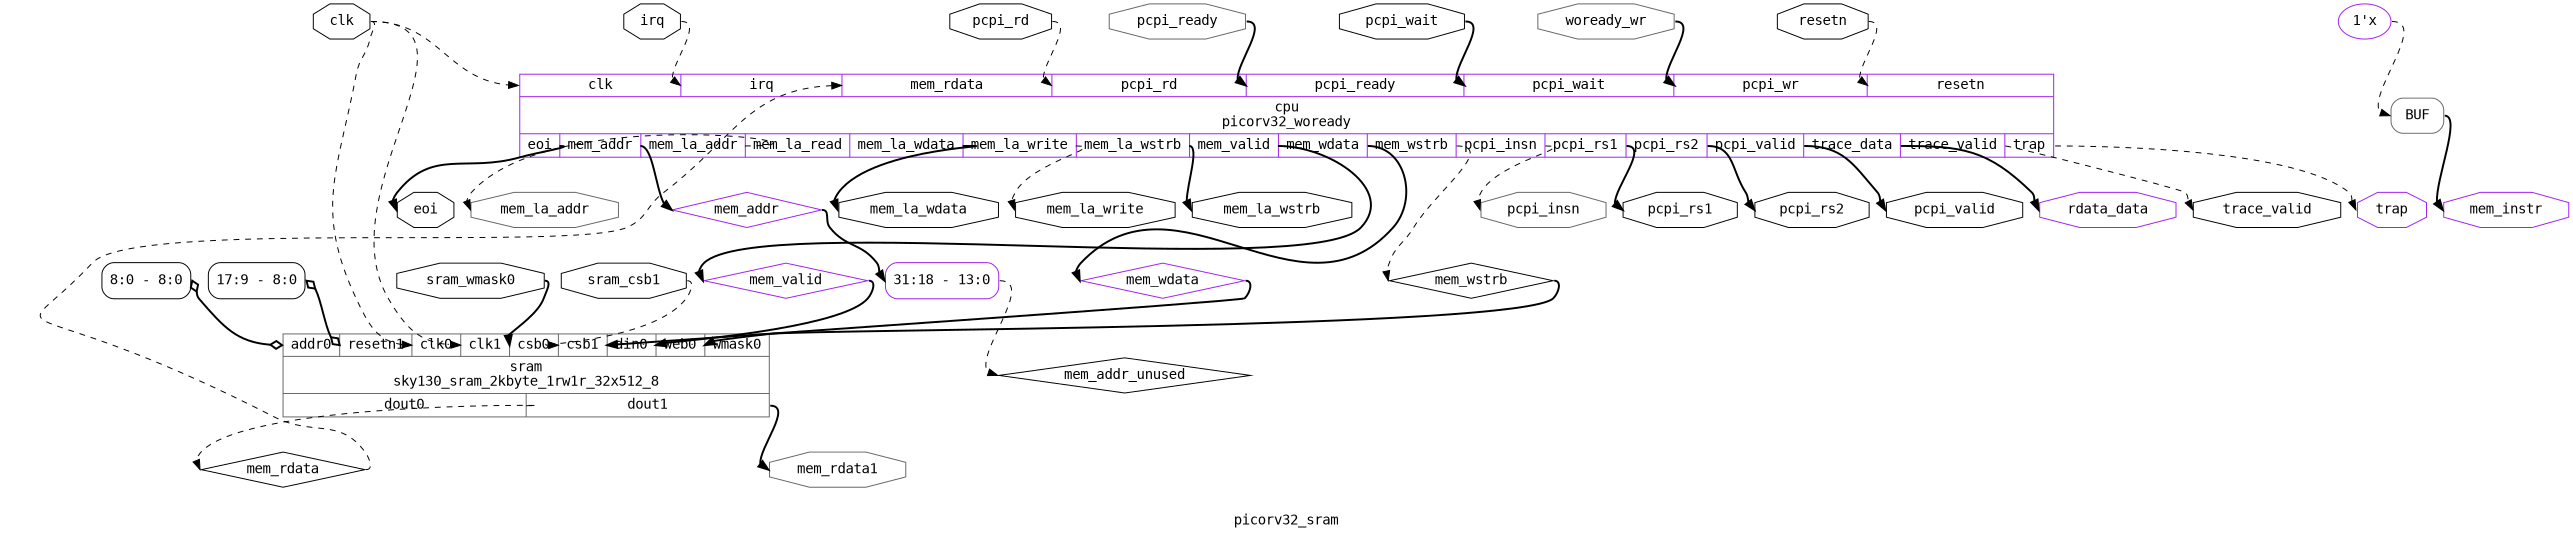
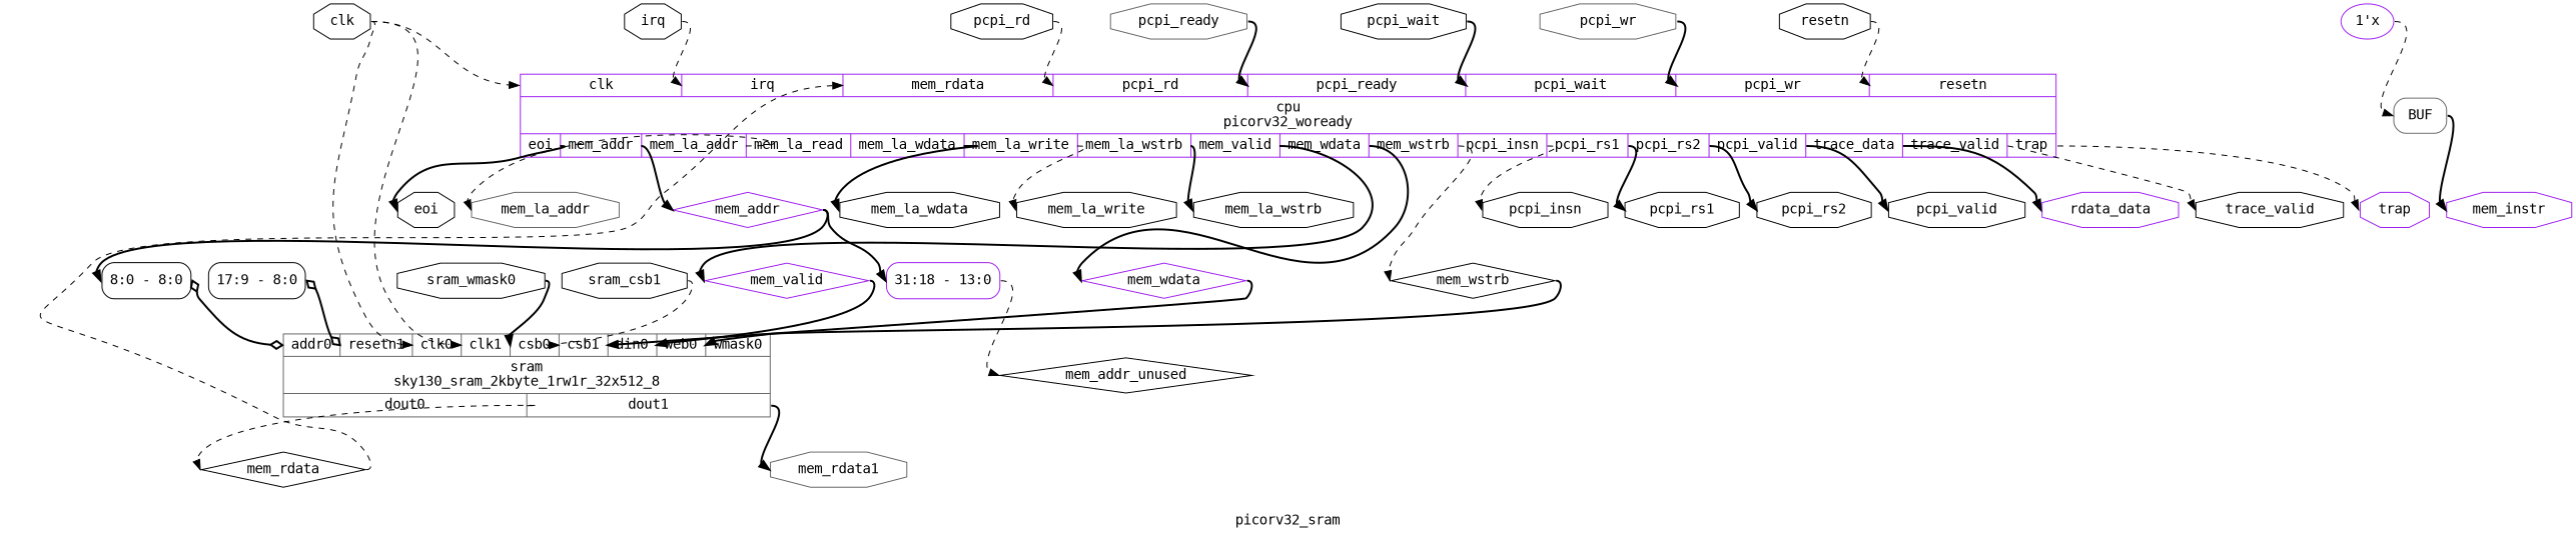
  digraph {
    fontname="DejaVu Sans Mono"
    label=picorv32_sram
    rankdir=TB
    remincross=true
    node [color=black fontcolor=black fontname="DejaVu Sans Mono" shape=octagon]
    edge [color=black fontname="DejaVu Sans Mono" headport=w style=bold tailport=e]
    n1 [label=clk]
    n2 [color=purple label="{{<p1> clk|<p3> irq|<p12> mem_rdata|<p18> pcpi_rd|<p19> pcpi_ready|<p23> pcpi_wait|<p24> pcpi_wr|<p25> resetn}|cpu\npicorv32_woready|{<p2> eoi|<p4> mem_addr|<p7> mem_la_addr|<p8> mem_la_read|<p9> mem_la_wdata|<p10> mem_la_write|<p11> mem_la_wstrb|<p14> mem_valid|<p15> mem_wdata|<p16> mem_wstrb|<p17> pcpi_insn|<p20> pcpi_rs1|<p21> pcpi_rs2|<p22> pcpi_valid|<p28> trace_data|<p29> trace_valid|<p30> trap}}" shape=record fontcolor=""]
    n3 [color=gray40 label="{{<p32> addr0|<p33> resetn1|<p34> clk0|<p35> clk1|<p36> csb0|<p37> csb1|<p38> din0|<p39> web0|<p40> wmask0}|sram\nsky130_sram_2kbyte_1rw1r_32x512_8|{<p41> dout0|<p42> dout1}}" shape=record fontcolor=""]
    n4 [label=eoi]
    n5 [color=purple label=mem_addr shape=diamond]
    n6 [color=gray40 label=mem_la_addr]
    n7 [label=mem_la_wdata]
    n8 [label=mem_la_write]
    n9 [label=mem_la_wstrb]
    n10 [color=purple label=mem_valid shape=diamond]
    n11 [color=purple label=mem_wdata shape=diamond]
    n12 [label=mem_wstrb shape=diamond]
-   n13 [color=gray40 label=pcpi_insn]
+   n13 [label=pcpi_insn]
    n14 [label=pcpi_rs1]
    n15 [label=pcpi_rs2]
    n16 [label=pcpi_valid]
    n17 [color=purple label=rdata_data]
    n18 [label=trace_valid]
    n19 [color=purple label=trap]
    n20 [label=mem_rdata shape=diamond]
    n21 [color=gray40 label=mem_rdata1]
    n22 [label=irq]
    n23 [label="<s0> 8:0 - 8:0 " shape=record style=rounded fontcolor=""]
    n24 [color=purple label="<s0> 31:18 - 13:0 " shape=record style=rounded fontcolor=""]
    n25 [label="<s0> 17:9 - 8:0 " shape=record style=rounded fontcolor=""]
    n26 [label=mem_addr_unused shape=diamond]
    n27 [color=purple label=mem_instr]
    n28 [label=pcpi_rd]
    n29 [color=gray40 label=pcpi_ready]
    n30 [label=pcpi_wait]
-   n31 [color=gray40 label=woready_wr]
+   n31 [color=gray40 label=pcpi_wr]
    n32 [label=resetn]
    n33 [label=sram_wmask0]
    n34 [label=sram_csb1]
    n35 [color=purple label="1'x" fontcolor="" shape=""]
    n36 [color=gray40 label=BUF shape=box style=rounded fontcolor=""]
    n1 -> n2 [headport="p1:w" style=dashed]
    n1 -> n3 [headport="p34:w" style=dashed]
    n1 -> n3 [headport="p35:w" style=dashed]
    n2 -> n4 [tailport="p2:e"]
    n2 -> n5 [tailport="p4:e"]
    n2 -> n6 [style=dashed tailport="p7:e"]
    n2 -> n7 [tailport="p9:e"]
    n2 -> n8 [style=dashed tailport="p10:e"]
    n2 -> n9 [tailport="p11:e"]
    n2 -> n10 [tailport="p14:e"]
    n2 -> n11 [tailport="p15:e"]
    n2 -> n12 [style=dashed tailport="p16:e"]
    n2 -> n13 [style=dashed tailport="p17:e"]
    n2 -> n14 [tailport="p20:e"]
    n2 -> n15 [tailport="p21:e"]
    n2 -> n16 [tailport="p22:e"]
    n2 -> n17 [tailport="p28:e"]
    n2 -> n18 [style=dashed tailport="p29:e"]
    n2 -> n19 [style=dashed tailport="p30:e"]
    n3 -> n20 [style=dashed tailport="p41:e"]
    n3 -> n21 [tailport="p42:e"]
+   n5 -> n23 [headport="s0:w"]
    n5 -> n24 [headport="s0:w"]
    n10 -> n3 [headport="p39:w"]
    n11 -> n3 [headport="p38:w"]
    n12 -> n3 [headport="p40:w"]
    n20 -> n2 [headport="p12:w" style=dashed]
    n22 -> n2 [headport="p3:w" style=dashed]
    n23 -> n3 [arrowhead=odiamond arrowtail=odiamond dir=both headport="p32:w"]
    n24 -> n26 [style=dashed]
    n25 -> n3 [arrowhead=odiamond arrowtail=odiamond dir=both headport="p33:w"]
    n28 -> n2 [headport="p18:w" style=dashed]
    n29 -> n2 [headport="p19:w"]
    n30 -> n2 [headport="p23:w"]
    n31 -> n2 [headport="p24:w"]
    n32 -> n2 [headport="p25:w" style=dashed]
    n33 -> n3 [headport="p36:w"]
    n34 -> n3 [headport="p37:w" style=dashed]
    n35 -> n36 [headport="w:w" style=dashed]
    n36 -> n27 [tailport="e:e"]
  }
